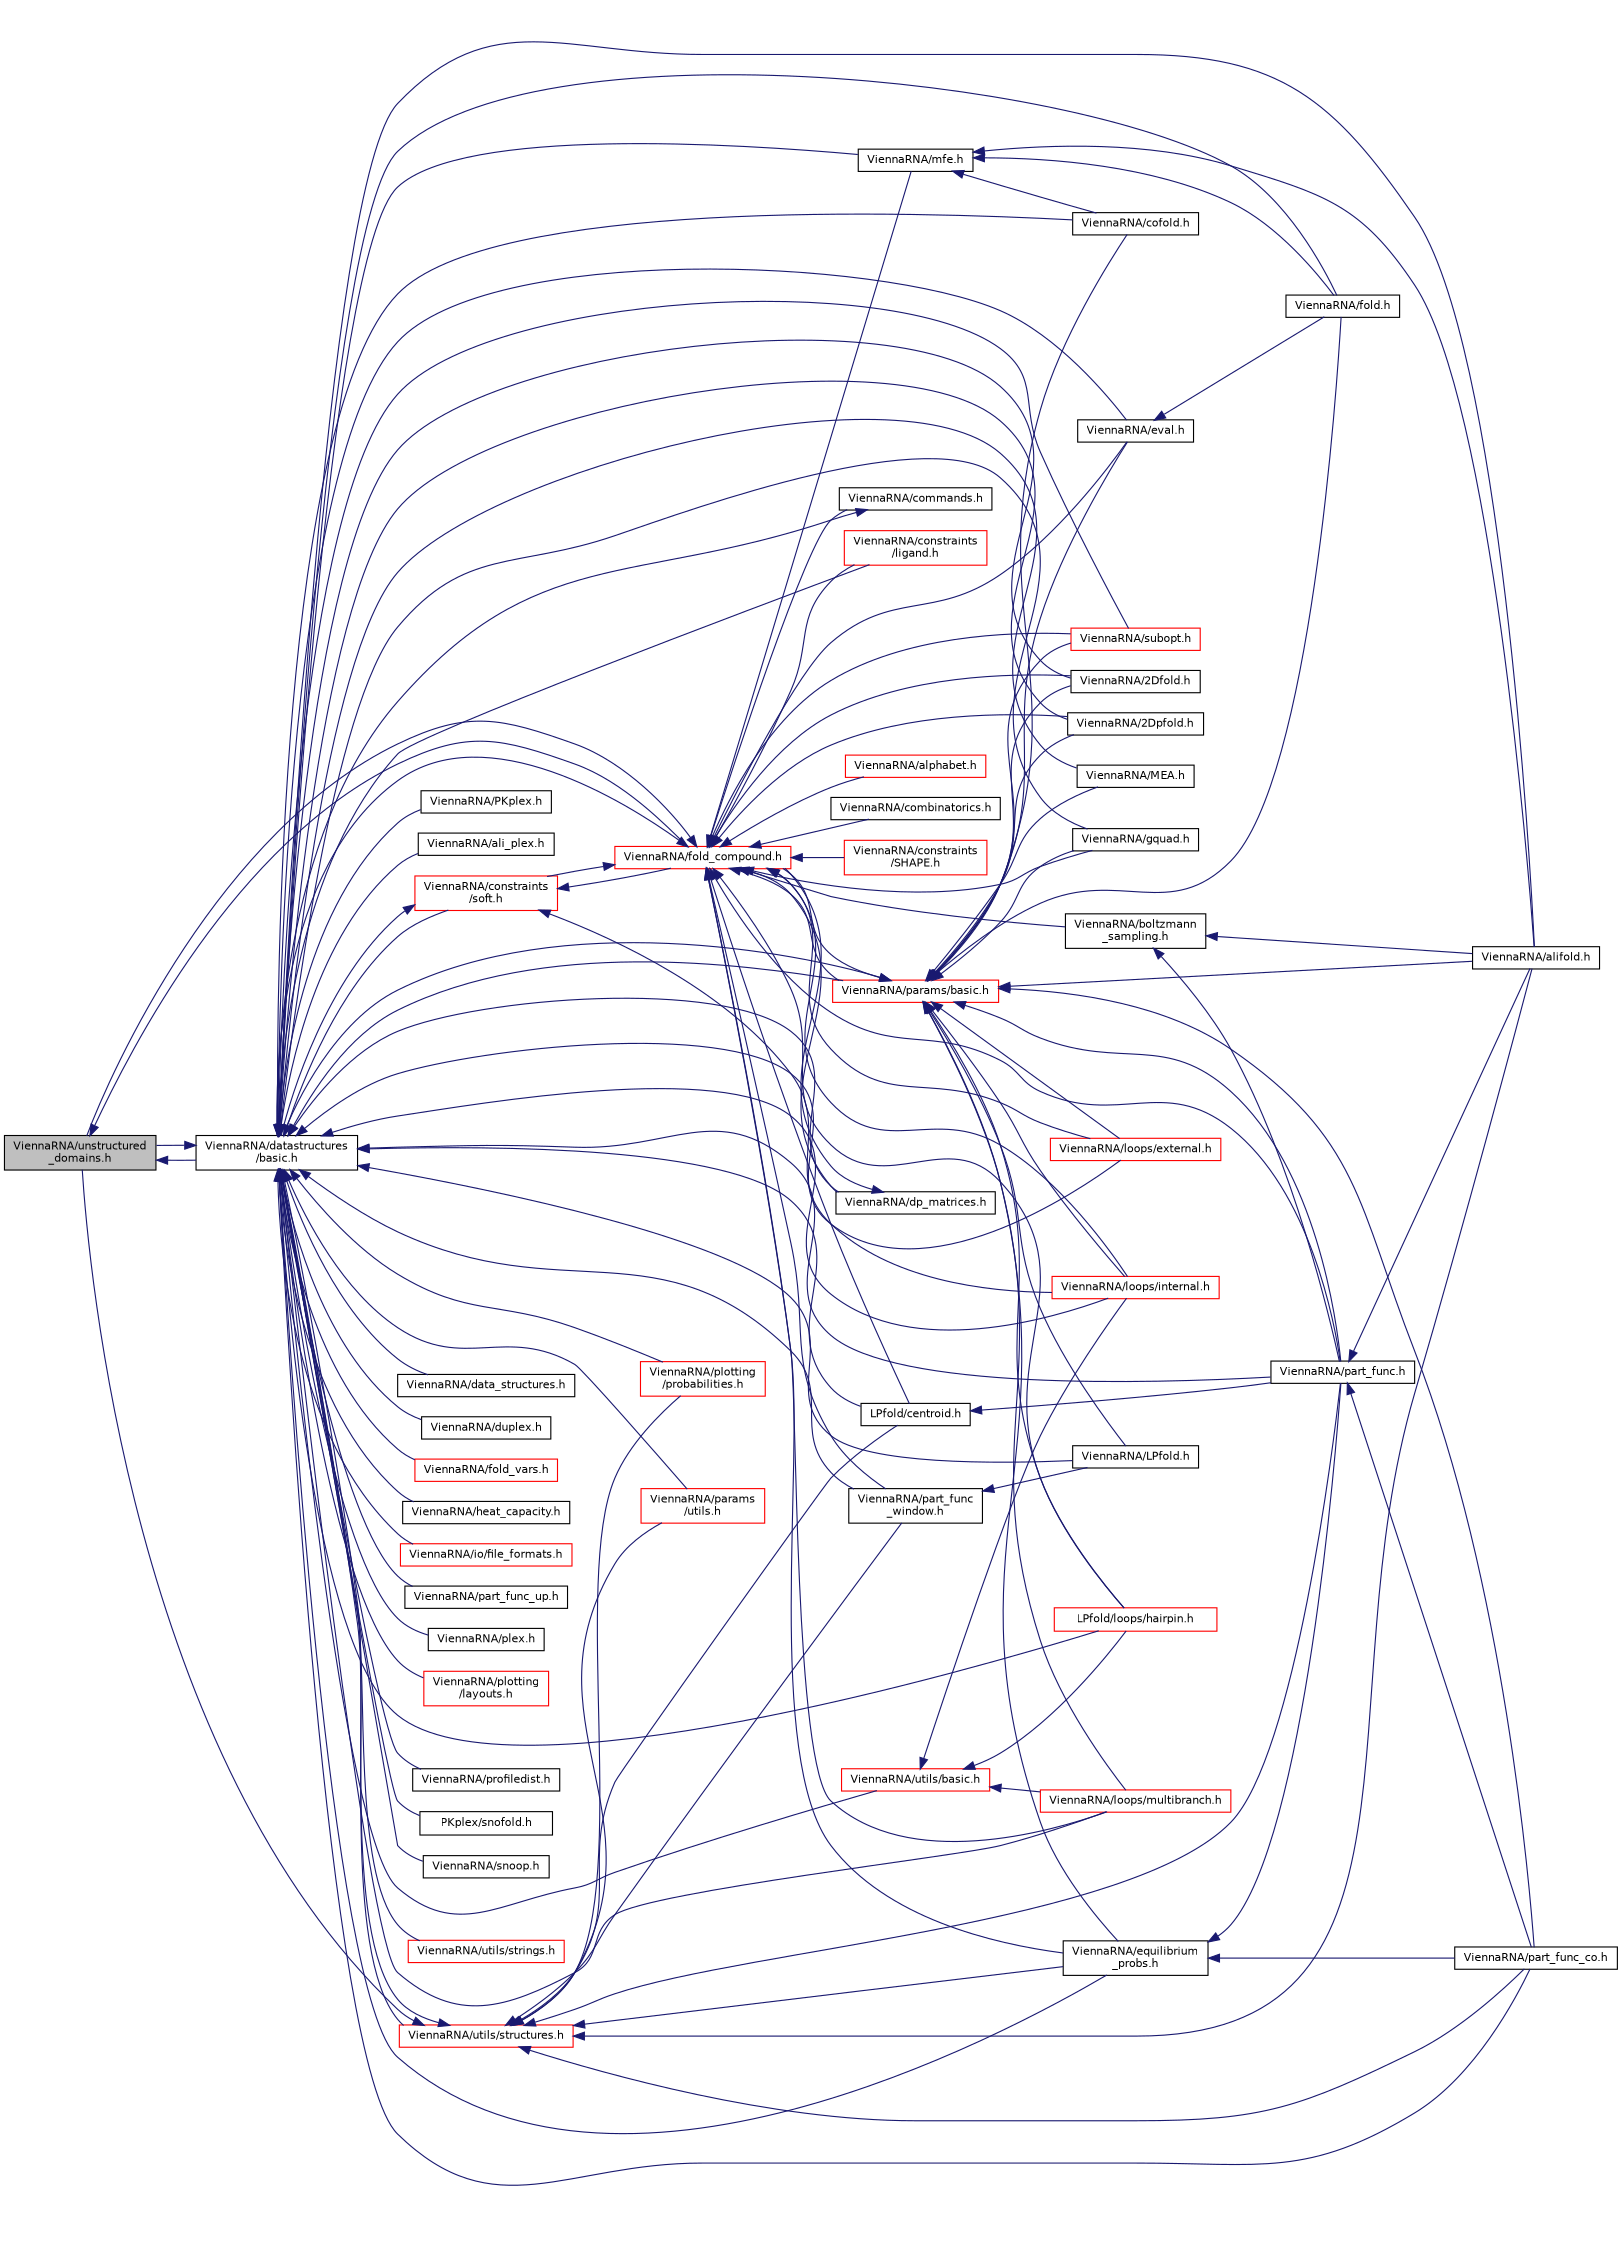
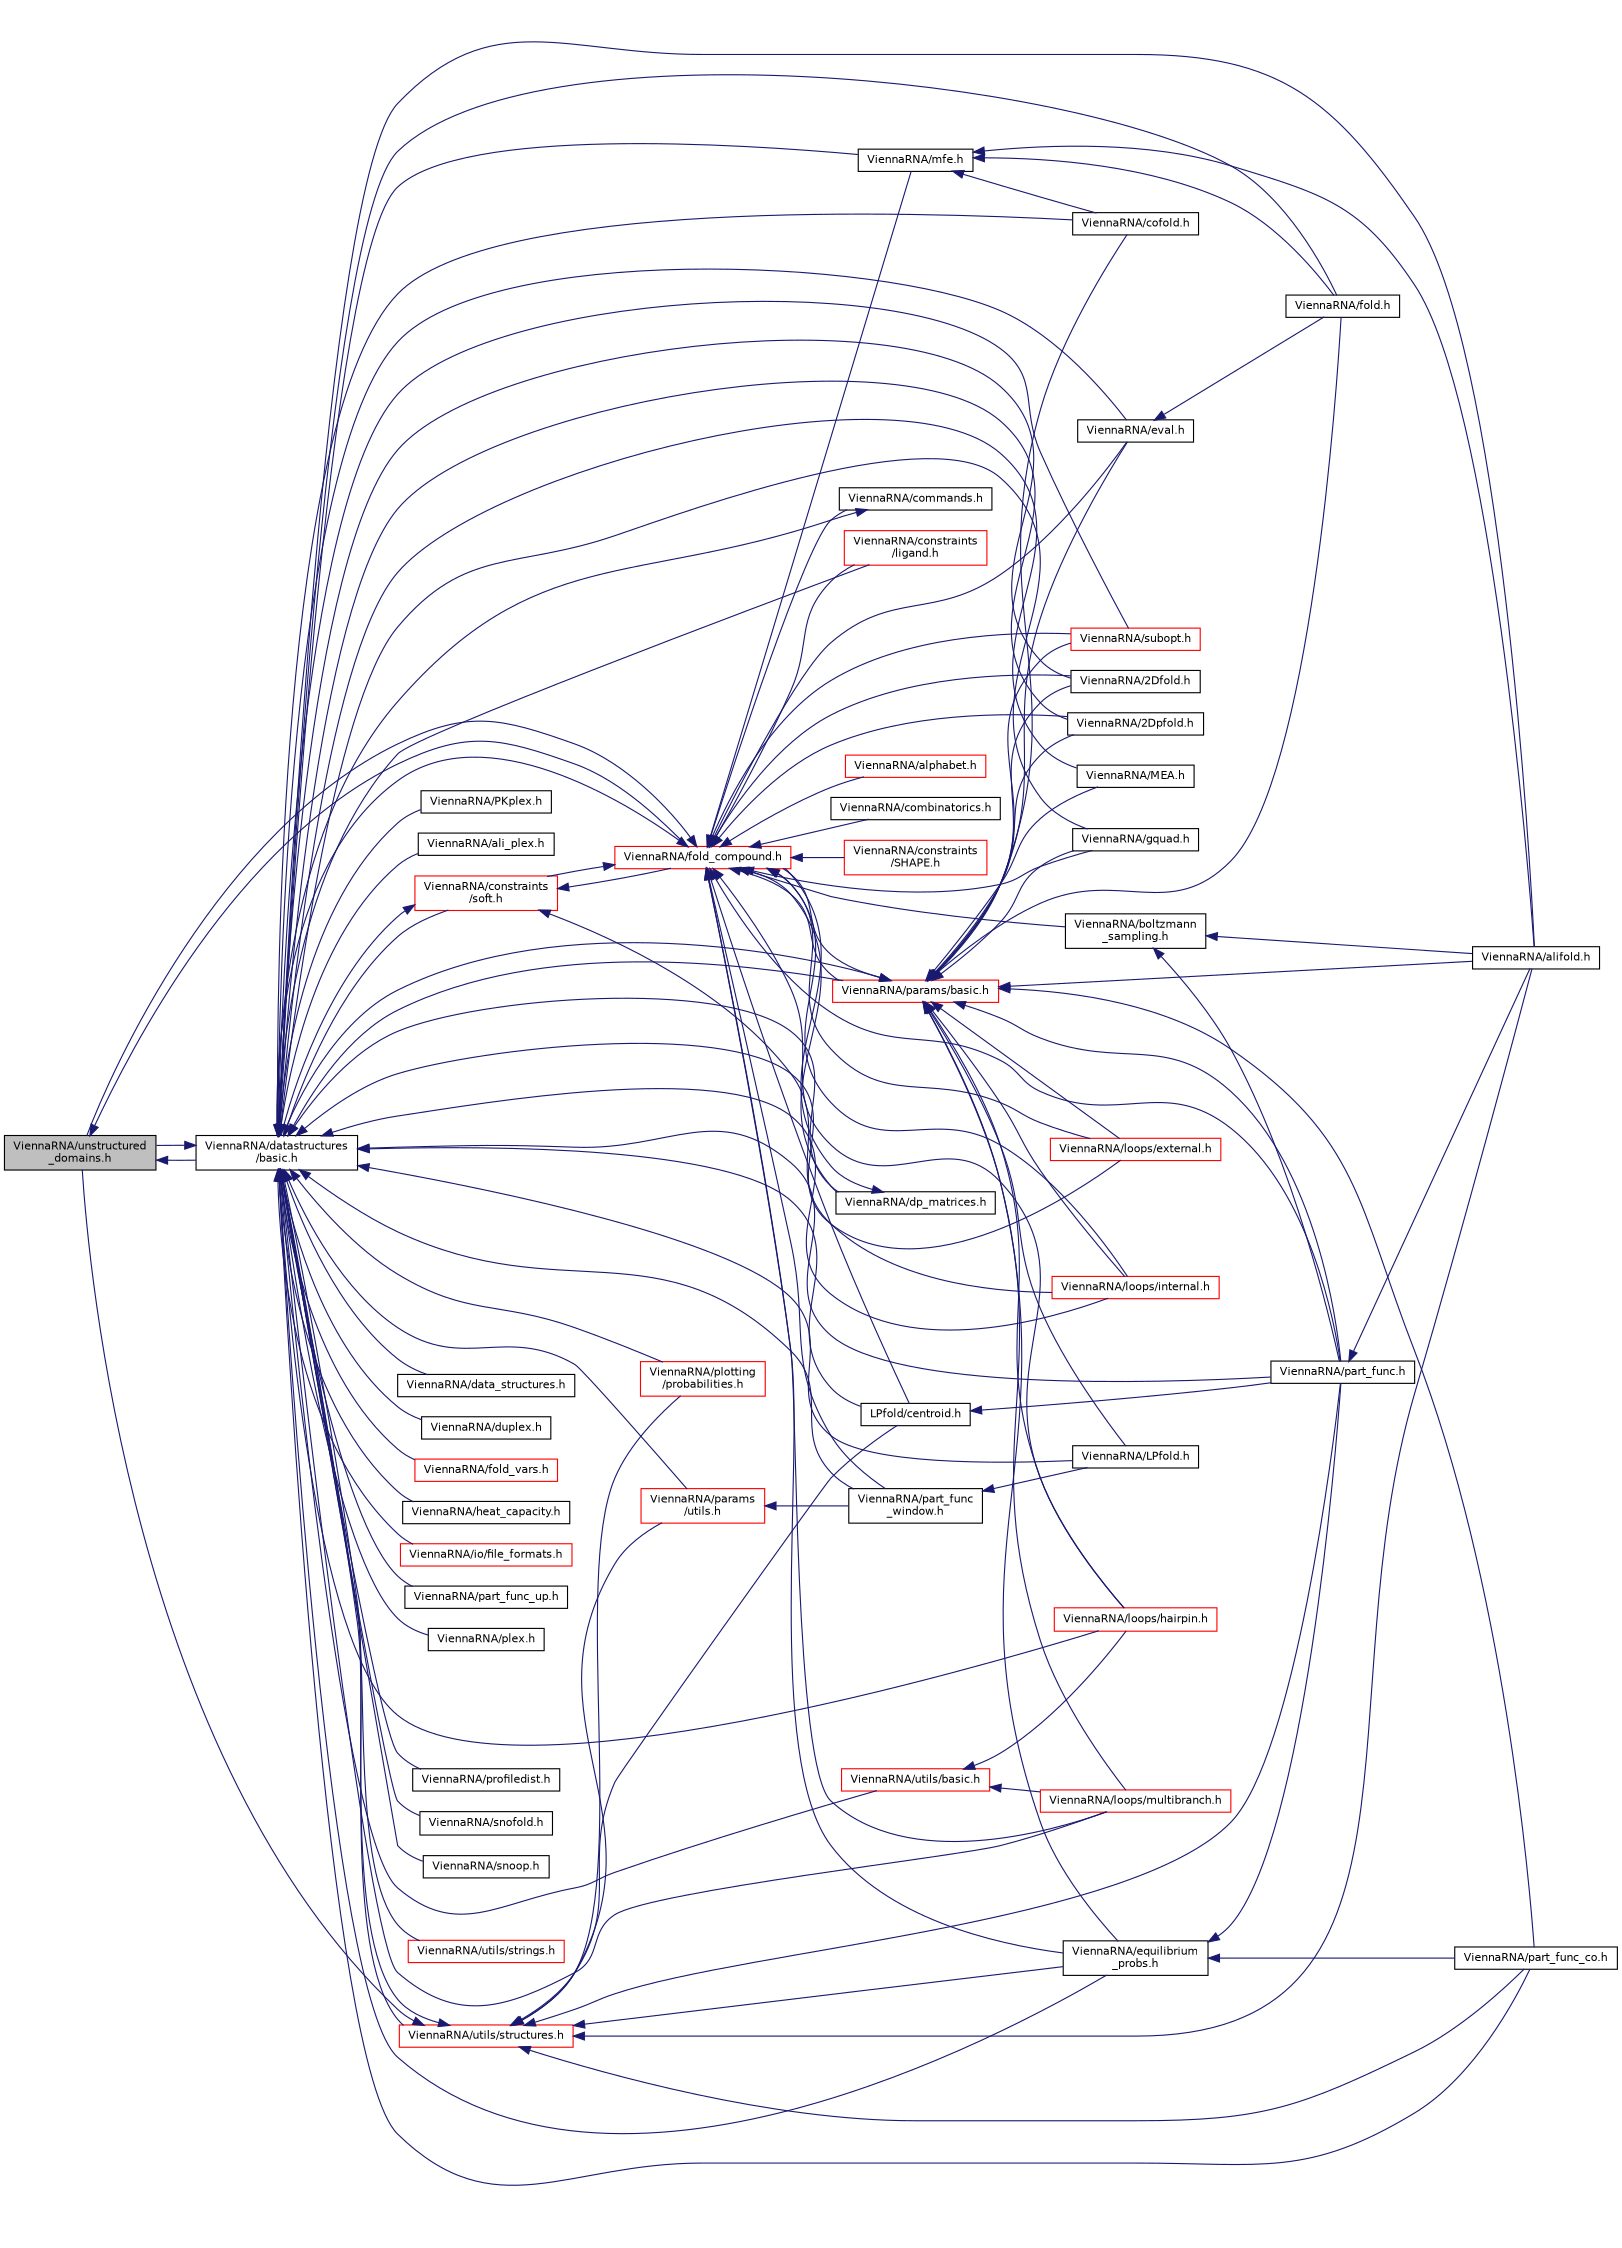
  digraph {
    rankdir=LR
    node [color=black fontname=Helvetica fontsize=10 shape=record]
    edge [color=midnightblue dir=back fontname=Helvetica fontsize=10 labelfontname=Helvetica labelfontsize=10 style=solid]
    n1 [fillcolor=grey75 fontcolor=black height=0.2 label="ViennaRNA/unstructured\l_domains.h" style=filled width=0.4]
    n2 [height=0.2 label="ViennaRNA/datastructures\l/basic.h" width=0.4]
    n3 [color=red height=0.2 label="ViennaRNA/fold_compound.h" width=0.4]
    n4 [height=0.2 label="ViennaRNA/2Dfold.h" width=0.4]
    n5 [height=0.2 label="ViennaRNA/2Dpfold.h" width=0.4]
    n6 [height=0.2 label="ViennaRNA/LPfold.h" width=0.4]
    n7 [height=0.2 label="ViennaRNA/MEA.h" width=0.4]
    n8 [height=0.2 label="ViennaRNA/PKplex.h" width=0.4]
    n9 [height=0.2 label="ViennaRNA/ali_plex.h" width=0.4]
    n10 [height=0.2 label="ViennaRNA/alifold.h" width=0.4]
    n11 [height=0.2 label="LPfold/centroid.h" width=0.4]
    n12 [height=0.2 label="ViennaRNA/part_func.h" width=0.4]
    n13 [height=0.2 label="ViennaRNA/part_func_co.h" width=0.4]
    n14 [height=0.2 label="ViennaRNA/cofold.h" width=0.4]
    n15 [color=red height=0.2 label="ViennaRNA/constraints\l/ligand.h" width=0.4]
    n16 [color=red height=0.2 label="ViennaRNA/constraints\l/soft.h" width=0.4]
    n17 [height=0.2 label="ViennaRNA/dp_matrices.h" width=0.4]
    n18 [height=0.2 label="ViennaRNA/equilibrium\l_probs.h" width=0.4]
    n19 [height=0.2 label="ViennaRNA/eval.h" width=0.4]
    n20 [height=0.2 label="ViennaRNA/fold.h" width=0.4]
    n21 [height=0.2 label="ViennaRNA/gquad.h" width=0.4]
    n22 [color=red height=0.2 label="ViennaRNA/loops/external.h" width=0.4]
-   n23 [color=red height=0.2 label="LPfold/loops/hairpin.h" width=0.4]
+   n23 [color=red height=0.2 label="ViennaRNA/loops/hairpin.h" width=0.4]
    n24 [color=red height=0.2 label="ViennaRNA/loops/internal.h" width=0.4]
    n25 [color=red height=0.2 label="ViennaRNA/loops/multibranch.h" width=0.4]
    n26 [height=0.2 label="ViennaRNA/mfe.h" width=0.4]
    n27 [color=red height=0.2 label="ViennaRNA/params/basic.h" width=0.4]
    n28 [color=red height=0.2 label="ViennaRNA/subopt.h" width=0.4]
    n29 [height=0.2 label="ViennaRNA/part_func\l_window.h" width=0.4]
    n30 [height=0.2 label="ViennaRNA/data_structures.h" width=0.4]
    n31 [height=0.2 label="ViennaRNA/duplex.h" width=0.4]
    n32 [color=red height=0.2 label="ViennaRNA/fold_vars.h" width=0.4]
    n33 [height=0.2 label="ViennaRNA/heat_capacity.h" width=0.4]
    n34 [color=red height=0.2 label="ViennaRNA/io/file_formats.h" width=0.4]
    n35 [height=0.2 label="ViennaRNA/part_func_up.h" width=0.4]
    n36 [height=0.2 label="ViennaRNA/plex.h" width=0.4]
-   n37 [color=red height=0.2 label="ViennaRNA/plotting\l/layouts.h" width=0.4]
    n38 [color=red height=0.2 label="ViennaRNA/plotting\l/probabilities.h" width=0.4]
    n39 [color=red height=0.2 label="ViennaRNA/params\l/utils.h" width=0.4]
    n40 [height=0.2 label="ViennaRNA/profiledist.h" width=0.4]
-   n41 [height=0.2 label="PKplex/snofold.h" width=0.4]
+   n41 [height=0.2 label="ViennaRNA/snofold.h" width=0.4]
    n42 [height=0.2 label="ViennaRNA/snoop.h" width=0.4]
    n43 [color=red height=0.2 label="ViennaRNA/utils/basic.h" width=0.4]
    n44 [color=red height=0.2 label="ViennaRNA/utils/strings.h" width=0.4]
    n45 [color=red height=0.2 label="ViennaRNA/utils/structures.h" width=0.4]
    n46 [color=red height=0.2 label="ViennaRNA/alphabet.h" width=0.4]
    n47 [height=0.2 label="ViennaRNA/boltzmann\l_sampling.h" width=0.4]
    n48 [height=0.2 label="ViennaRNA/combinatorics.h" width=0.4]
    n49 [height=0.2 label="ViennaRNA/commands.h" width=0.4]
    n50 [color=red height=0.2 label="ViennaRNA/constraints\l/SHAPE.h" width=0.4]
    n1 -> n2
    n1 -> n3
    n2 -> n1
    n2 -> n4
    n2 -> n5
    n2 -> n6
    n2 -> n7
    n2 -> n8
    n2 -> n9
    n2 -> n10
    n2 -> n11
    n2 -> n12
    n2 -> n13
    n2 -> n14
    n2 -> n15
    n2 -> n16
    n2 -> n17
    n2 -> n18
    n2 -> n19
    n2 -> n20
    n2 -> n21
    n2 -> n22
    n2 -> n23
    n2 -> n24
    n2 -> n25
    n2 -> n26
    n2 -> n27
    n2 -> n28
    n2 -> n29
    n2 -> n30
    n2 -> n31
    n2 -> n32
    n2 -> n33
    n2 -> n34
    n2 -> n35
    n2 -> n36
-   n2 -> n37
    n2 -> n38
    n2 -> n39
    n2 -> n40
    n2 -> n41
    n2 -> n42
    n2 -> n43
    n2 -> n44
    n2 -> n45
    n3 -> n1
    n3 -> n2
    n3 -> n4
    n3 -> n5
    n3 -> n11
    n3 -> n12
    n3 -> n15
    n3 -> n16
    n3 -> n17
    n3 -> n18
    n3 -> n19
    n3 -> n21
    n3 -> n22
    n3 -> n23
    n3 -> n24
    n3 -> n25
    n3 -> n26
    n3 -> n27
    n3 -> n28
    n3 -> n29
    n3 -> n46
    n3 -> n47
    n3 -> n48
    n3 -> n49
    n3 -> n50
    n11 -> n12
    n12 -> n10
-   n12 -> n13
    n16 -> n2
    n16 -> n3
    n16 -> n24
    n17 -> n3
    n18 -> n12
    n18 -> n13
    n19 -> n20
    n26 -> n10
    n26 -> n14
    n26 -> n20
    n27 -> n2
    n27 -> n3
    n27 -> n4
    n27 -> n5
    n27 -> n6
    n27 -> n7
    n27 -> n10
    n27 -> n12
    n27 -> n13
    n27 -> n14
    n27 -> n18
    n27 -> n19
    n27 -> n20
    n27 -> n21
    n27 -> n22
    n27 -> n23
    n27 -> n24
    n27 -> n25
    n27 -> n28
    n29 -> n6
    n43 -> n23
-   n43 -> n24
    n43 -> n25
    n45 -> n1
    n45 -> n2
    n45 -> n10
    n45 -> n11
    n45 -> n12
    n45 -> n13
    n45 -> n18
-   n45 -> n29
+   n39 -> n29
    n45 -> n38
    n45 -> n39
    n47 -> n10
    n47 -> n12
    n49 -> n2
  }
